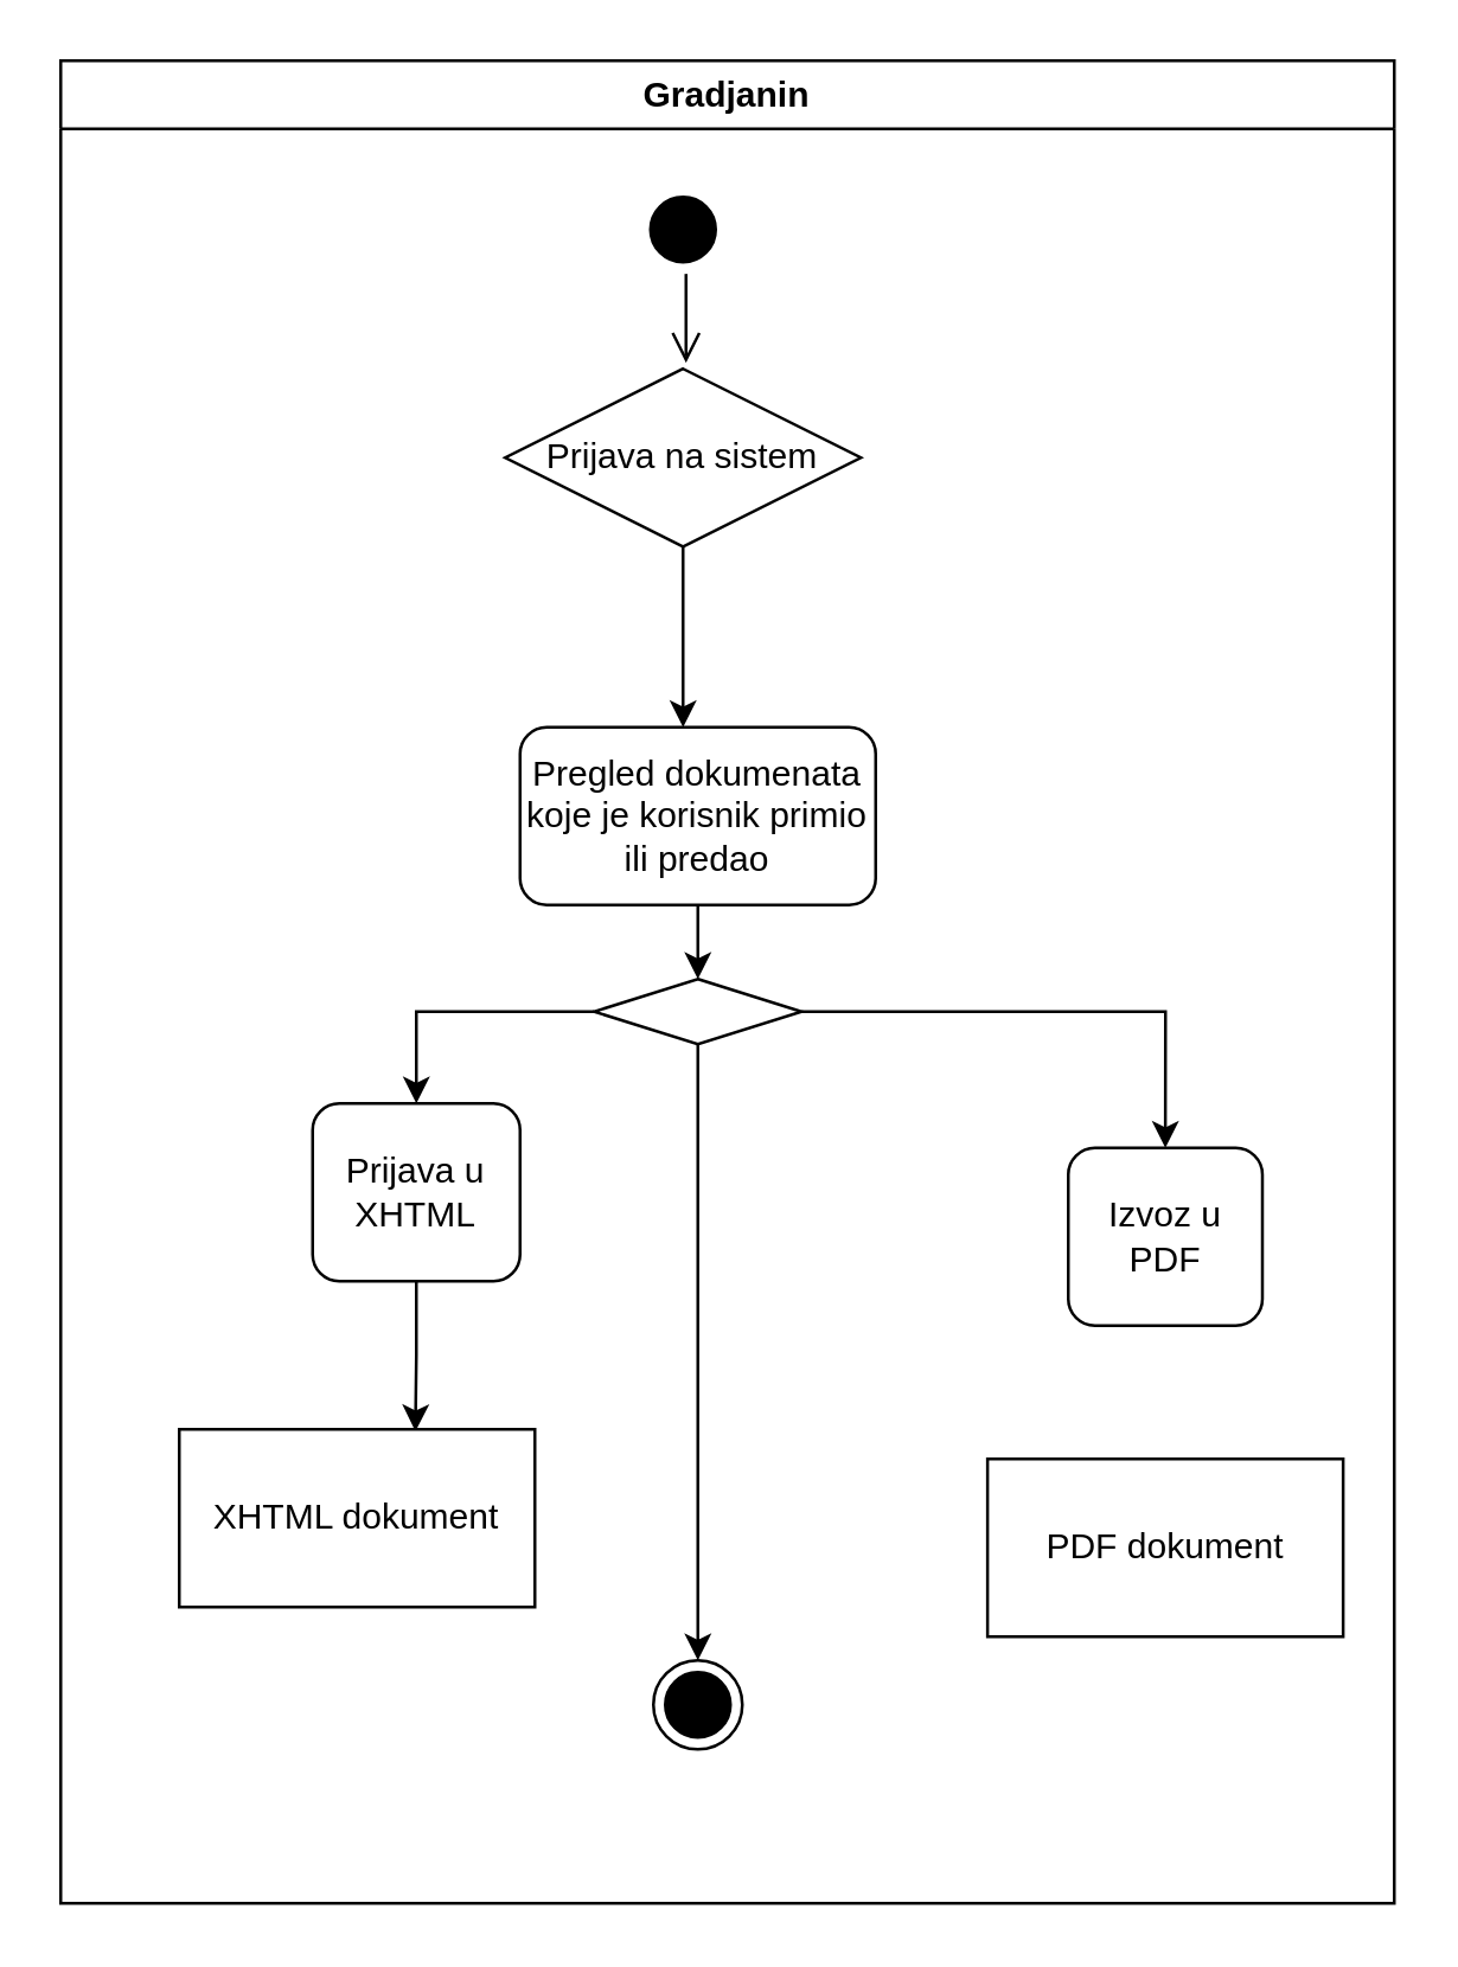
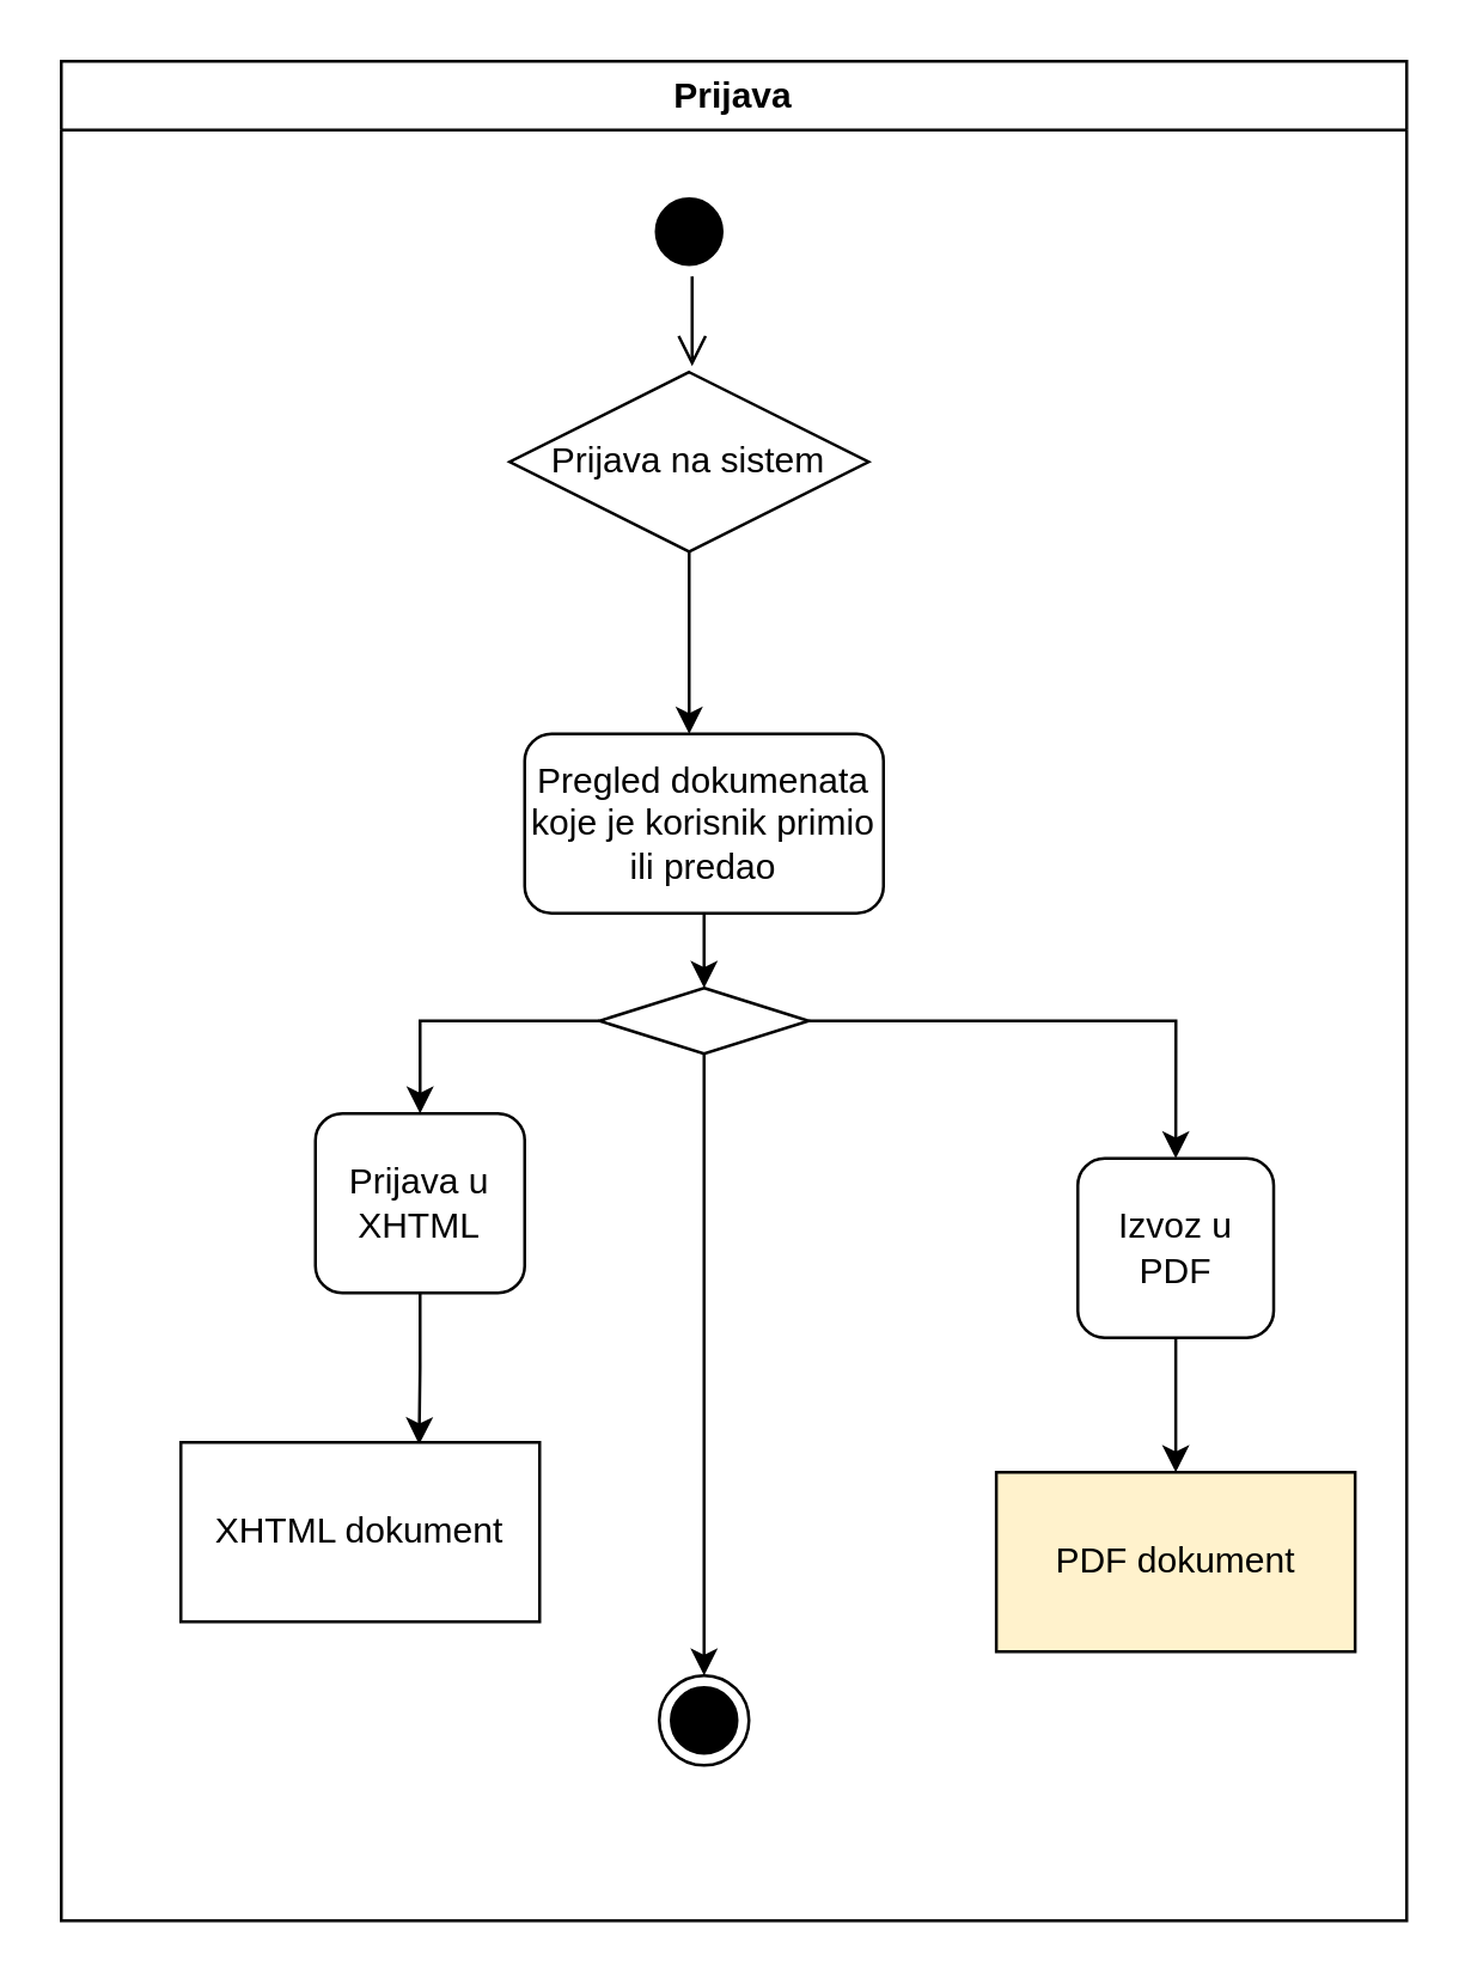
  <mxCell id="0" />
  <mxCell id="1" parent="0" />
- <mxCell id="2" value="Gradjanin" style="swimlane;whiteSpace=wrap" parent="1" vertex="1"><mxGeometry x="20" y="20" width="450" height="622" as="geometry" /></mxCell>
+ <mxCell id="2" value="Prijava" style="swimlane;whiteSpace=wrap" parent="1" vertex="1"><mxGeometry x="20" y="20" width="450" height="622" as="geometry" /></mxCell>
  <mxCell id="3" value="" style="ellipse;shape=startState;fillColor=#000000;" parent="2" vertex="1"><mxGeometry x="195" y="42" width="30" height="30" as="geometry" /></mxCell>
  <mxCell id="4" value="" style="edgeStyle=elbowEdgeStyle;elbow=horizontal;verticalAlign=bottom;endArrow=open;endSize=8;endFill=1;rounded=0" parent="2" source="3" edge="1"><mxGeometry x="195" y="32" as="geometry"><mxPoint x="210.5" y="102" as="targetPoint" /></mxGeometry></mxCell>
  <mxCell id="5" value="Prijava na sistem" style="rhombus;whiteSpace=wrap;html=1;strokeColor=#000000;" vertex="1" parent="2"><mxGeometry x="150" y="104" width="120" height="60" as="geometry" /></mxCell>
  <mxCell id="6" style="edgeStyle=orthogonalEdgeStyle;rounded=0;orthogonalLoop=1;jettySize=auto;html=1;exitX=0.5;exitY=1;exitDx=0;exitDy=0;entryX=0.5;entryY=0;entryDx=0;entryDy=0;strokeColor=#000000;" edge="1" parent="2" source="7" target="14"><mxGeometry relative="1" as="geometry" /></mxCell>
  <mxCell id="7" value="Pregled dokumenata koje je korisnik primio ili predao" style="rounded=1;whiteSpace=wrap;html=1;strokeColor=#000000;" vertex="1" parent="2"><mxGeometry x="155" y="225" width="120" height="60" as="geometry" /></mxCell>
  <mxCell id="8" style="edgeStyle=orthogonalEdgeStyle;rounded=0;orthogonalLoop=1;jettySize=auto;html=1;exitX=0.5;exitY=1;exitDx=0;exitDy=0;strokeColor=#000000;entryX=0.664;entryY=0.011;entryDx=0;entryDy=0;entryPerimeter=0;" edge="1" parent="2" source="9" target="17"><mxGeometry relative="1" as="geometry" /></mxCell>
  <mxCell id="9" value="Prijava u XHTML" style="rounded=1;whiteSpace=wrap;html=1;strokeColor=#000000;" vertex="1" parent="2"><mxGeometry x="85" y="352" width="70" height="60" as="geometry" /></mxCell>
+ <mxCell id="10" style="edgeStyle=orthogonalEdgeStyle;rounded=0;orthogonalLoop=1;jettySize=auto;html=1;exitX=0.5;exitY=1;exitDx=0;exitDy=0;entryX=0.5;entryY=0;entryDx=0;entryDy=0;strokeColor=#000000;" edge="1" parent="2" source="11" target="18"><mxGeometry relative="1" as="geometry" /></mxCell>
  <mxCell id="11" value="Izvoz u PDF" style="rounded=1;whiteSpace=wrap;html=1;strokeColor=#000000;" vertex="1" parent="2"><mxGeometry x="340" y="367" width="65.5" height="60" as="geometry" /></mxCell>
  <mxCell id="12" style="edgeStyle=orthogonalEdgeStyle;rounded=0;orthogonalLoop=1;jettySize=auto;html=1;exitX=0;exitY=0.5;exitDx=0;exitDy=0;entryX=0.5;entryY=0;entryDx=0;entryDy=0;strokeColor=#000000;" edge="1" parent="2" source="14" target="9"><mxGeometry relative="1" as="geometry" /></mxCell>
  <mxCell id="13" style="edgeStyle=orthogonalEdgeStyle;rounded=0;orthogonalLoop=1;jettySize=auto;html=1;exitX=1;exitY=0.5;exitDx=0;exitDy=0;entryX=0.5;entryY=0;entryDx=0;entryDy=0;strokeColor=#000000;" edge="1" parent="2" source="14" target="11"><mxGeometry relative="1" as="geometry" /></mxCell>
  <mxCell id="14" value="" style="rhombus;whiteSpace=wrap;html=1;strokeColor=#000000;" vertex="1" parent="2"><mxGeometry x="180" y="310" width="70" height="22" as="geometry" /></mxCell>
  <mxCell id="15" value="" style="ellipse;html=1;shape=endState;fillColor=#000000;" vertex="1" parent="2"><mxGeometry x="200" y="540" width="30" height="30" as="geometry" /></mxCell>
  <mxCell id="16" style="edgeStyle=orthogonalEdgeStyle;rounded=0;orthogonalLoop=1;jettySize=auto;html=1;exitX=0.5;exitY=1;exitDx=0;exitDy=0;strokeColor=#000000;" edge="1" parent="2" source="14" target="15"><mxGeometry relative="1" as="geometry"><mxPoint x="215" y="432" as="targetPoint" /><Array as="points" /></mxGeometry></mxCell>
  <mxCell id="17" value="XHTML dokument&lt;span style=&quot;color: rgba(0 , 0 , 0 , 0) ; font-family: monospace ; font-size: 0px&quot;&gt;%3CmxGraphModel%3E%3Croot%3E%3CmxCell%20id%3D%220%22%2F%3E%3CmxCell%20id%3D%221%22%20parent%3D%220%22%2F%3E%3CmxCell%20id%3D%222%22%20value%3D%22Izvoz%20u%20XHTML%22%20style%3D%22rounded%3D1%3BwhiteSpace%3Dwrap%3Bhtml%3D1%3BstrokeColor%3D%23000000%3B%22%20vertex%3D%221%22%20parent%3D%221%22%3E%3CmxGeometry%20x%3D%22219.5%22%20y%3D%22480%22%20width%3D%22120%22%20height%3D%2260%22%20as%3D%22geometry%22%2F%3E%3C%2FmxCell%3E%3C%2Froot%3E%3C%2FmxGraphModel%3E&lt;/span&gt;" style="rounded=0;whiteSpace=wrap;html=1;strokeColor=#000000;" vertex="1" parent="2"><mxGeometry x="40" y="462" width="120" height="60" as="geometry" /></mxCell>
- <mxCell id="18" value="PDF dokument" style="rounded=0;whiteSpace=wrap;html=1;strokeColor=#000000;" vertex="1" parent="2"><mxGeometry x="312.75" y="472" width="120" height="60" as="geometry" /></mxCell>
+ <mxCell id="18" value="PDF dokument" style="rounded=0;whiteSpace=wrap;html=1;strokeColor=#000000;fillColor=#fff2cc;" vertex="1" parent="2"><mxGeometry x="312.75" y="472" width="120" height="60" as="geometry" /></mxCell>
  <mxCell id="19" style="edgeStyle=orthogonalEdgeStyle;rounded=0;orthogonalLoop=1;jettySize=auto;html=1;exitX=0.5;exitY=1;exitDx=0;exitDy=0;strokeColor=#000000;" edge="1" parent="2" source="5"><mxGeometry relative="1" as="geometry"><mxPoint x="210.014" y="225" as="targetPoint" /><Array as="points"><mxPoint x="210.5" y="212" /><mxPoint x="210.5" y="212" /></Array></mxGeometry></mxCell>
